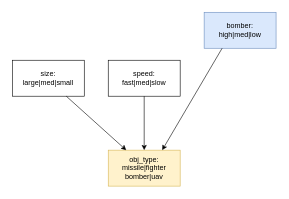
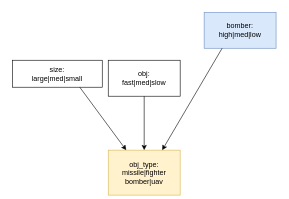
  <mxCell id="0" />
  <mxCell id="1" parent="0" />
  <mxCell id="2" value="&lt;div&gt;bomber:&lt;/div&gt;&lt;div&gt;high|med|low&lt;br&gt;&lt;/div&gt;" style="rounded=0;whiteSpace=wrap;html=1;fillColor=#dae8fc;strokeColor=#6c8ebf;" vertex="1" parent="1"><mxGeometry x="340" y="20" width="120" height="60" as="geometry" /></mxCell>
- <mxCell id="3" value="&lt;div&gt;size:&lt;/div&gt;&lt;div&gt;large|med|small&lt;br&gt;&lt;/div&gt;" style="rounded=0;whiteSpace=wrap;html=1;" vertex="1" parent="1"><mxGeometry x="20" y="100" width="120" height="60" as="geometry" /></mxCell>
- <mxCell id="4" value="&lt;div&gt;speed:&lt;/div&gt;&lt;div&gt;fast|med|slow&lt;br&gt;&lt;/div&gt;" style="rounded=0;whiteSpace=wrap;html=1;" vertex="1" parent="1"><mxGeometry x="180" y="100" width="120" height="60" as="geometry" /></mxCell>
- <mxCell id="5" value="&lt;div&gt;obj_type:&lt;/div&gt;&lt;div&gt;missile|fighter&lt;/div&gt;&lt;div&gt;bomber|uav&lt;/div&gt;" style="rounded=0;whiteSpace=wrap;html=1;fillColor=#fff2cc;strokeColor=#d6b656;" vertex="1" parent="1"><mxGeometry x="180" y="250" width="120" height="60" as="geometry" /></mxCell>
+ <mxCell id="3" value="&lt;div&gt;size:&lt;/div&gt;&lt;div&gt;large|med|small&lt;br&gt;&lt;/div&gt;" style="rounded=0;whiteSpace=wrap;html=1;" vertex="1" parent="1"><mxGeometry x="20" y="100" width="150" height="45" as="geometry" /></mxCell>
+ <mxCell id="4" value="&lt;div&gt;obj:&lt;/div&gt;&lt;div&gt;fast|med|slow&lt;br&gt;&lt;/div&gt;" style="rounded=0;whiteSpace=wrap;html=1;" vertex="1" parent="1"><mxGeometry x="180" y="100" width="120" height="60" as="geometry" /></mxCell>
+ <mxCell id="5" value="&lt;div&gt;obj_type:&lt;/div&gt;&lt;div&gt;missile|fighter&lt;/div&gt;&lt;div&gt;bomber|uav&lt;/div&gt;" style="rounded=0;whiteSpace=wrap;html=1;fillColor=#fff2cc;strokeColor=#d6b656;" vertex="1" parent="1"><mxGeometry x="180" y="250" width="120" height="75" as="geometry" /></mxCell>
  <mxCell id="6" value="" style="endArrow=classic;html=1;rounded=0;exitX=0.5;exitY=1;exitDx=0;exitDy=0;entryX=0.5;entryY=0;entryDx=0;entryDy=0;" edge="1" parent="1" source="4" target="5"><mxGeometry width="50" height="50" relative="1" as="geometry"><mxPoint x="280" y="800" as="sourcePoint" /><mxPoint x="330" y="750" as="targetPoint" /></mxGeometry></mxCell>
  <mxCell id="7" value="" style="endArrow=classic;html=1;rounded=0;exitX=0.75;exitY=1;exitDx=0;exitDy=0;entryX=0.25;entryY=0;entryDx=0;entryDy=0;" edge="1" parent="1" source="3" target="5"><mxGeometry width="50" height="50" relative="1" as="geometry"><mxPoint x="230" y="720" as="sourcePoint" /><mxPoint x="280" y="670" as="targetPoint" /></mxGeometry></mxCell>
  <mxCell id="8" value="" style="endArrow=classic;html=1;rounded=0;exitX=0.25;exitY=1;exitDx=0;exitDy=0;entryX=0.75;entryY=0;entryDx=0;entryDy=0;" edge="1" parent="1" source="2" target="5"><mxGeometry width="50" height="50" relative="1" as="geometry"><mxPoint x="960" y="350" as="sourcePoint" /><mxPoint x="1010" y="300" as="targetPoint" /></mxGeometry></mxCell>
